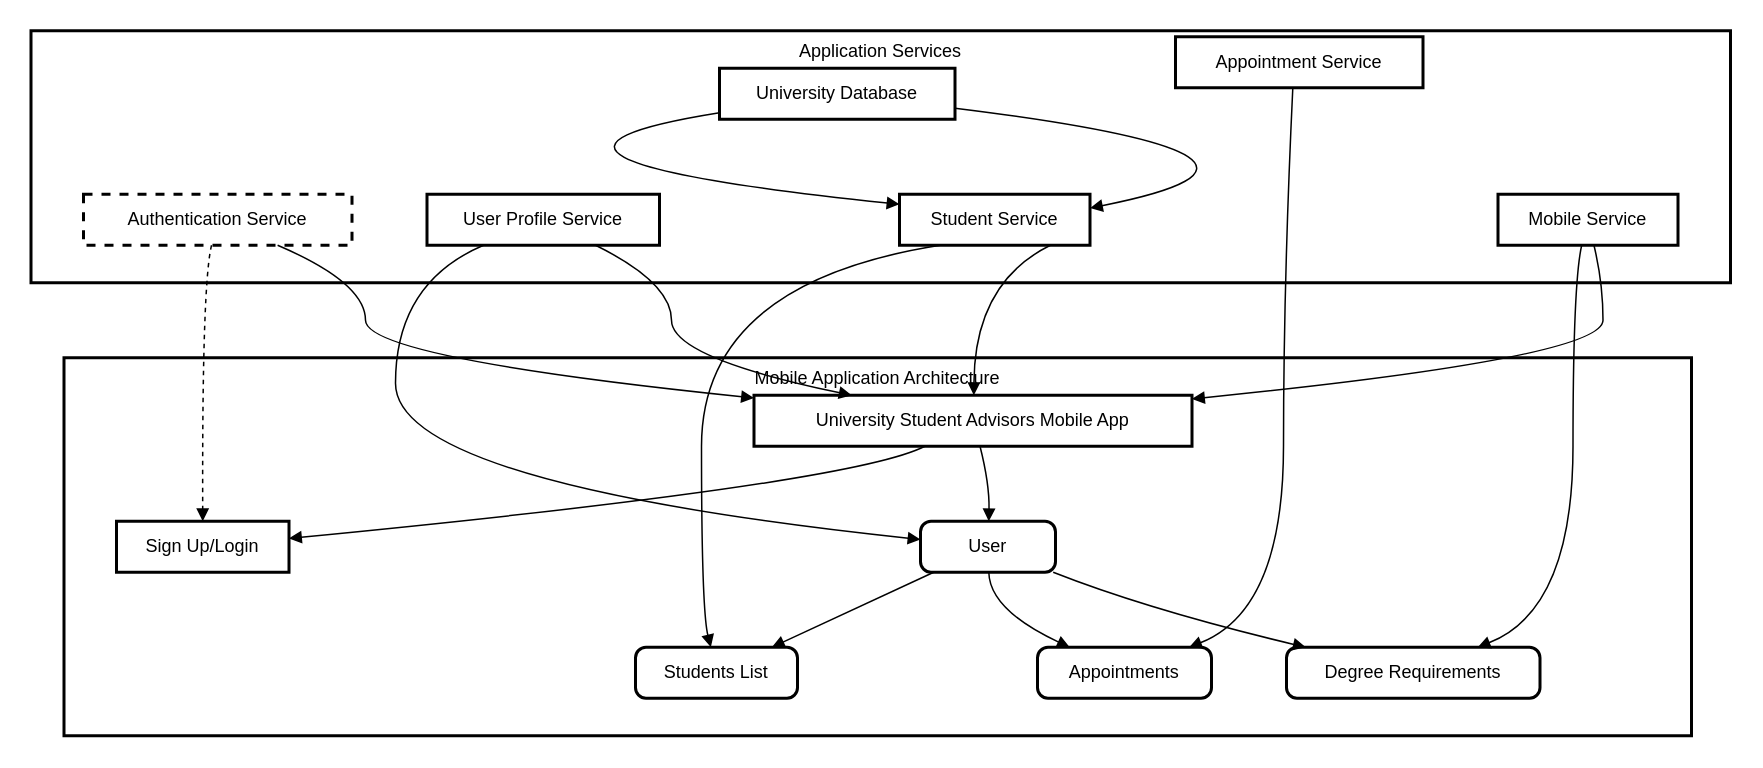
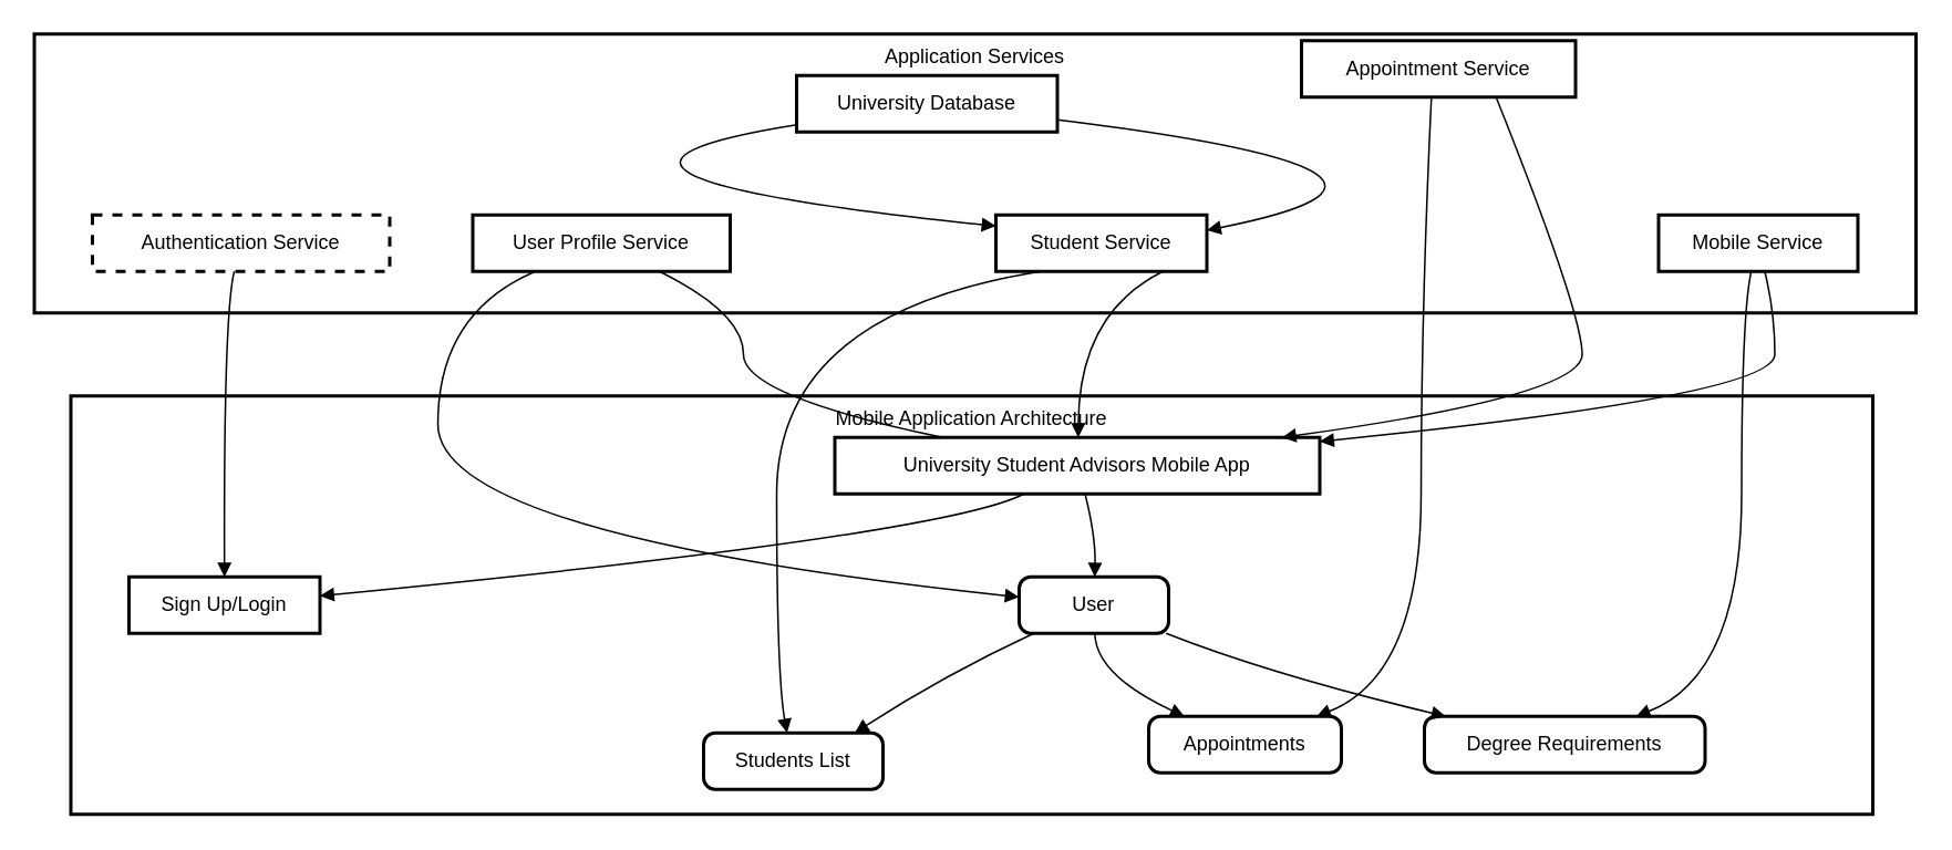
  <mxCell id="0" />
  <mxCell id="1" parent="0" />
  <mxCell id="2" value="Application Services" style="whiteSpace=wrap;strokeWidth=2;verticalAlign=top;" vertex="1" parent="1"><mxGeometry width="1133" height="168" as="geometry" x="20" y="20" /></mxCell>
  <mxCell id="3" value="Authentication Service" style="whiteSpace=wrap;strokeWidth=2;dashed=1;" vertex="1" parent="1"><mxGeometry x="55" y="129" width="179" height="34" as="geometry" /></mxCell>
  <mxCell id="4" value="User Profile Service" style="whiteSpace=wrap;strokeWidth=2;" vertex="1" parent="1"><mxGeometry x="284" y="129" width="155" height="34" as="geometry" /></mxCell>
  <mxCell id="5" value="Student Service" style="whiteSpace=wrap;strokeWidth=2;" vertex="1" parent="1"><mxGeometry x="599" y="129" width="127" height="34" as="geometry" /></mxCell>
  <mxCell id="6" value="Appointment Service" style="whiteSpace=wrap;strokeWidth=2;" vertex="1" parent="1"><mxGeometry x="783" y="24" width="165" height="34" as="geometry" /></mxCell>
  <mxCell id="7" value="Mobile Service" style="whiteSpace=wrap;strokeWidth=2;" vertex="1" parent="1"><mxGeometry x="998" y="129" width="120" height="34" as="geometry" /></mxCell>
  <mxCell id="8" value="University Database" style="whiteSpace=wrap;strokeWidth=2;" vertex="1" parent="1"><mxGeometry x="479" y="45" width="157" height="34" as="geometry" /></mxCell>
  <mxCell id="9" value="Mobile Application Architecture" style="whiteSpace=wrap;strokeWidth=2;verticalAlign=top;" vertex="1" parent="1"><mxGeometry x="42" y="238" width="1085" height="252" as="geometry" /></mxCell>
  <mxCell id="10" value="Sign Up/Login" style="absoluteArcSize=1;arcSize=14;whiteSpace=wrap;strokeWidth=2;rounded=0;" vertex="1" parent="1"><mxGeometry x="77" y="347" width="115" height="34" as="geometry" /></mxCell>
  <mxCell id="11" value="University Student Advisors Mobile App" style="whiteSpace=wrap;strokeWidth=2;" vertex="1" parent="1"><mxGeometry x="502" y="263" width="292" height="34" as="geometry" /></mxCell>
  <mxCell id="12" value="User" style="rounded=1;absoluteArcSize=1;arcSize=14;whiteSpace=wrap;strokeWidth=2;" vertex="1" parent="1"><mxGeometry x="613" y="347" width="90" height="34" as="geometry" /></mxCell>
- <mxCell id="13" value="Students List" style="rounded=1;absoluteArcSize=1;arcSize=14;whiteSpace=wrap;strokeWidth=2;" vertex="1" parent="1"><mxGeometry x="423" y="431" width="108" height="34" as="geometry" /></mxCell>
+ <mxCell id="13" value="Students List" style="rounded=1;absoluteArcSize=1;arcSize=14;whiteSpace=wrap;strokeWidth=2;" vertex="1" parent="1"><mxGeometry x="423" y="441" width="108" height="34" as="geometry" /></mxCell>
  <mxCell id="14" value="Appointments" style="rounded=1;absoluteArcSize=1;arcSize=14;whiteSpace=wrap;strokeWidth=2;" vertex="1" parent="1"><mxGeometry x="691" y="431" width="116" height="34" as="geometry" /></mxCell>
  <mxCell id="15" value="Degree Requirements" style="rounded=1;absoluteArcSize=1;arcSize=14;whiteSpace=wrap;strokeWidth=2;" vertex="1" parent="1"><mxGeometry x="857" y="431" width="169" height="34" as="geometry" /></mxCell>
  <mxCell id="16" value="" style="curved=1;startArrow=none;endArrow=block;exitX=0.39;exitY=1;entryX=0.999;entryY=0.336;" edge="1" parent="1" source="11" target="10"><mxGeometry relative="1" as="geometry"><Array as="points"><mxPoint x="568" y="322" /></Array></mxGeometry></mxCell>
  <mxCell id="17" value="" style="curved=1;startArrow=none;endArrow=block;exitX=0.516;exitY=1;entryX=0.506;entryY=0;" edge="1" parent="1" source="11" target="12"><mxGeometry relative="1" as="geometry"><Array as="points"><mxPoint x="659" y="322" /></Array></mxGeometry></mxCell>
  <mxCell id="18" value="" style="curved=1;startArrow=none;endArrow=block;exitX=0.098;exitY=1;entryX=0.842;entryY=0;" edge="1" parent="1" source="12" target="13"><mxGeometry relative="1" as="geometry"><Array as="points"><mxPoint x="568" y="406" /></Array></mxGeometry></mxCell>
  <mxCell id="19" value="" style="curved=1;startArrow=none;endArrow=block;exitX=0.506;exitY=1;entryX=0.185;entryY=0;" edge="1" parent="1" source="12" target="14"><mxGeometry relative="1" as="geometry"><Array as="points"><mxPoint x="659" y="406" /></Array></mxGeometry></mxCell>
  <mxCell id="20" value="" style="curved=1;startArrow=none;endArrow=block;exitX=0.983;exitY=1;entryX=0.076;entryY=0;" edge="1" parent="1" source="12" target="15"><mxGeometry relative="1" as="geometry"><Array as="points"><mxPoint x="765" y="406" /></Array></mxGeometry></mxCell>
- <mxCell id="21" value="" style="curved=1;startArrow=none;endArrow=block;exitX=0.477;exitY=1;entryX=0.5;entryY=0;dashed=1;" edge="1" parent="1" source="3" target="10"><mxGeometry relative="1" as="geometry"><Array as="points"><mxPoint x="134" y="188" /></Array></mxGeometry></mxCell>
+ <mxCell id="21" value="" style="curved=1;startArrow=none;endArrow=block;exitX=0.477;exitY=1;entryX=0.5;entryY=0;" edge="1" parent="1" source="3" target="10"><mxGeometry relative="1" as="geometry"><Array as="points"><mxPoint x="134" y="188" /></Array></mxGeometry></mxCell>
  <mxCell id="22" value="" style="curved=1;startArrow=none;endArrow=block;exitX=0.243;exitY=1;entryX=0.003;entryY=0.359;" edge="1" parent="1" source="4" target="12"><mxGeometry relative="1" as="geometry"><Array as="points"><mxPoint x="263" y="188" /><mxPoint x="263" y="322" /></Array></mxGeometry></mxCell>
  <mxCell id="23" value="" style="curved=1;startArrow=none;endArrow=block;exitX=0.214;exitY=1;entryX=0.465;entryY=0;" edge="1" parent="1" source="5" target="13"><mxGeometry relative="1" as="geometry"><Array as="points"><mxPoint x="467" y="188" /><mxPoint x="467" y="406" /></Array></mxGeometry></mxCell>
  <mxCell id="24" value="" style="curved=1;startArrow=none;endArrow=block;exitX=0.474;exitY=1;entryX=0.871;entryY=0;" edge="1" parent="1" source="6" target="14"><mxGeometry relative="1" as="geometry"><Array as="points"><mxPoint x="855" y="188" /><mxPoint x="855" y="406" /></Array></mxGeometry></mxCell>
  <mxCell id="25" value="" style="curved=1;startArrow=none;endArrow=block;exitX=0.465;exitY=1;entryX=0.754;entryY=0;" edge="1" parent="1" source="7" target="15"><mxGeometry relative="1" as="geometry"><Array as="points"><mxPoint x="1048" y="188" /><mxPoint x="1048" y="406" /></Array></mxGeometry></mxCell>
  <mxCell id="26" value="" style="curved=1;startArrow=none;endArrow=block;exitX=0.002;exitY=0.872;entryX=0.002;entryY=0.199;" edge="1" parent="1" source="8" target="5"><mxGeometry relative="1" as="geometry"><Array as="points"><mxPoint x="296" y="104" /></Array></mxGeometry></mxCell>
- <mxCell id="27" value="" style="curved=1;startArrow=none;endArrow=block;exitX=0.723;exitY=1;entryX=0.001;entryY=0.054;" edge="1" parent="1" source="3" target="11"><mxGeometry relative="1" as="geometry"><Array as="points"><mxPoint x="243" y="188" /><mxPoint x="243" y="238" /></Array></mxGeometry></mxCell>
- <mxCell id="28" value="" style="curved=1;startArrow=none;endArrow=block;exitX=0.725;exitY=1;entryX=0.223;entryY=0;" edge="1" parent="1" source="4" target="11"><mxGeometry relative="1" as="geometry"><Array as="points"><mxPoint x="447" y="188" /><mxPoint x="447" y="238" /></Array></mxGeometry></mxCell>
+ <mxCell id="28" value="" style="curved=1;startArrow=none;endArrow=none;exitX=0.725;exitY=1;entryX=0.223;entryY=0;" edge="1" parent="1" source="4" target="11"><mxGeometry relative="1" as="geometry"><Array as="points"><mxPoint x="447" y="188" /><mxPoint x="447" y="238" /></Array></mxGeometry></mxCell>
  <mxCell id="29" value="" style="curved=1;startArrow=none;endArrow=block;exitX=0.792;exitY=1;entryX=0.502;entryY=0;" edge="1" parent="1" source="5" target="11"><mxGeometry relative="1" as="geometry"><Array as="points"><mxPoint x="649" y="188" /></Array></mxGeometry></mxCell>
+ <mxCell id="30" value="" style="curved=1;startArrow=none;endArrow=block;exitX=0.71;exitY=1;entryX=0.922;entryY=0;" edge="1" parent="1" source="6" target="11"><mxGeometry relative="1" as="geometry"><Array as="points"><mxPoint x="952" y="188" /><mxPoint x="952" y="238" /></Array></mxGeometry></mxCell>
  <mxCell id="31" value="" style="curved=1;startArrow=none;endArrow=block;exitX=0.533;exitY=1;entryX=1.003;entryY=0.069;" edge="1" parent="1" source="7" target="11"><mxGeometry relative="1" as="geometry"><Array as="points"><mxPoint x="1068" y="188" /><mxPoint x="1068" y="238" /></Array></mxGeometry></mxCell>
  <mxCell id="32" value="" style="curved=1;startArrow=none;endArrow=block;exitX=1.004;exitY=0.785;entryX=1.004;entryY=0.269;" edge="1" parent="1" source="8" target="5"><mxGeometry relative="1" as="geometry"><Array as="points"><mxPoint x="898" y="104" /></Array></mxGeometry></mxCell>
